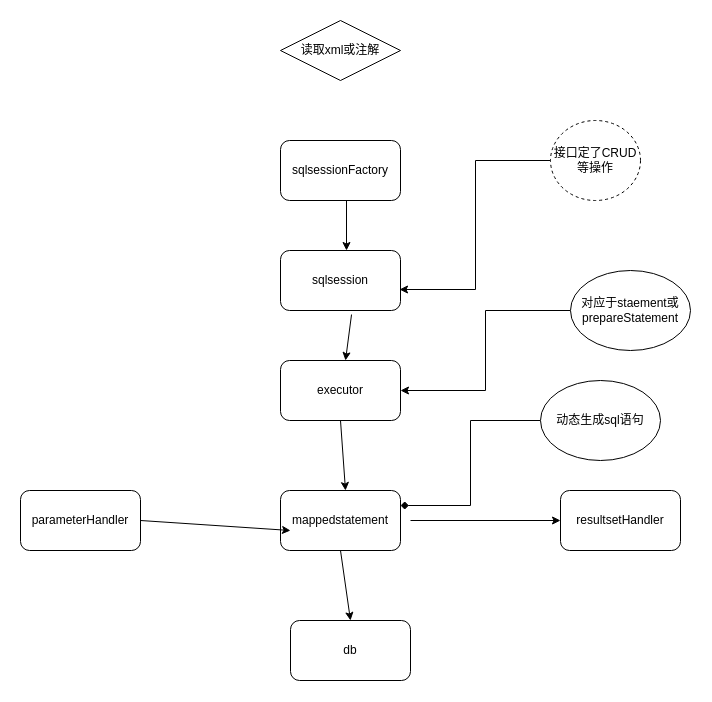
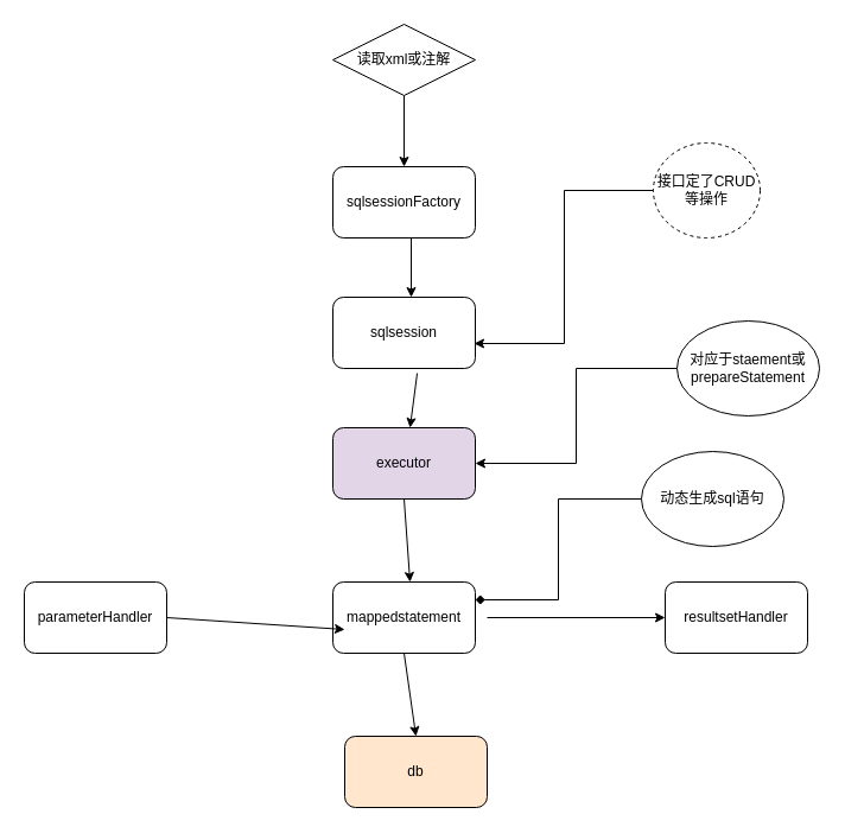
  <mxCell id="0" />
  <mxCell id="1" parent="0" />
+ <mxCell id="2" style="edgeStyle=orthogonalEdgeStyle;rounded=0;orthogonalLoop=1;jettySize=auto;html=1;exitX=0.5;exitY=1;exitDx=0;exitDy=0;" edge="1" parent="1" source="3" target="5"><mxGeometry relative="1" as="geometry" /></mxCell>
  <mxCell id="3" value="读取xml或注解" style="rhombus;whiteSpace=wrap;html=1;" vertex="1" parent="1"><mxGeometry x="280" y="20" width="120" height="60" as="geometry" /></mxCell>
  <mxCell id="4" style="edgeStyle=orthogonalEdgeStyle;rounded=0;orthogonalLoop=1;jettySize=auto;html=1;exitX=0.75;exitY=1;exitDx=0;exitDy=0;entryX=0.75;entryY=0;entryDx=0;entryDy=0;" edge="1" parent="1"><mxGeometry relative="1" as="geometry"><mxPoint x="346" y="200" as="sourcePoint" /><mxPoint x="346" y="250" as="targetPoint" /></mxGeometry></mxCell>
  <mxCell id="5" value="sqlsessionFactory" style="rounded=1;whiteSpace=wrap;html=1;" vertex="1" parent="1"><mxGeometry x="280" y="140" width="120" height="60" as="geometry" /></mxCell>
  <mxCell id="6" value="sqlsession" style="rounded=1;whiteSpace=wrap;html=1;" vertex="1" parent="1"><mxGeometry x="280" y="250" width="120" height="60" as="geometry" /></mxCell>
- <mxCell id="7" value="executor" style="rounded=1;whiteSpace=wrap;html=1;" vertex="1" parent="1"><mxGeometry x="280" y="360" width="120" height="60" as="geometry" /></mxCell>
+ <mxCell id="7" value="executor" style="rounded=1;whiteSpace=wrap;html=1;fillColor=#e1d5e7;" vertex="1" parent="1"><mxGeometry x="280" y="360" width="120" height="60" as="geometry" /></mxCell>
  <mxCell id="8" value="mappedstatement" style="rounded=1;whiteSpace=wrap;html=1;" vertex="1" parent="1"><mxGeometry x="280" y="490" width="120" height="60" as="geometry" /></mxCell>
  <mxCell id="9" value="parameterHandler" style="rounded=1;whiteSpace=wrap;html=1;" vertex="1" parent="1"><mxGeometry x="20" y="490" width="120" height="60" as="geometry" /></mxCell>
  <mxCell id="10" value="resultsetHandler" style="rounded=1;whiteSpace=wrap;html=1;" vertex="1" parent="1"><mxGeometry x="560" y="490" width="120" height="60" as="geometry" /></mxCell>
- <mxCell id="11" value="db" style="rounded=1;whiteSpace=wrap;html=1;" vertex="1" parent="1"><mxGeometry x="290" y="620" width="120" height="60" as="geometry" /></mxCell>
+ <mxCell id="11" value="db" style="rounded=1;whiteSpace=wrap;html=1;fillColor=#ffe6cc;" vertex="1" parent="1"><mxGeometry x="290" y="620" width="120" height="60" as="geometry" /></mxCell>
  <mxCell id="12" value="" style="endArrow=classic;html=1;rounded=0;exitX=0.592;exitY=1.067;exitDx=0;exitDy=0;exitPerimeter=0;" edge="1" parent="1" source="6"><mxGeometry width="50" height="50" relative="1" as="geometry"><mxPoint x="370" y="320" as="sourcePoint" /><mxPoint x="345" y="360" as="targetPoint" /></mxGeometry></mxCell>
  <mxCell id="13" value="" style="endArrow=classic;html=1;rounded=0;exitX=0.5;exitY=1;exitDx=0;exitDy=0;" edge="1" parent="1" source="7"><mxGeometry width="50" height="50" relative="1" as="geometry"><mxPoint x="335" y="430" as="sourcePoint" /><mxPoint x="345" y="490" as="targetPoint" /></mxGeometry></mxCell>
  <mxCell id="14" value="" style="endArrow=classic;html=1;rounded=0;exitX=0.5;exitY=1;exitDx=0;exitDy=0;entryX=0.5;entryY=0;entryDx=0;entryDy=0;" edge="1" parent="1" source="8" target="11"><mxGeometry width="50" height="50" relative="1" as="geometry"><mxPoint x="350" y="560" as="sourcePoint" /><mxPoint x="360" y="620" as="targetPoint" /></mxGeometry></mxCell>
  <mxCell id="15" value="" style="endArrow=classic;html=1;rounded=0;exitX=1;exitY=0.5;exitDx=0;exitDy=0;" edge="1" parent="1" source="9"><mxGeometry width="50" height="50" relative="1" as="geometry"><mxPoint x="280" y="470" as="sourcePoint" /><mxPoint x="290" y="530" as="targetPoint" /></mxGeometry></mxCell>
  <mxCell id="16" value="" style="endArrow=classic;html=1;rounded=0;exitX=0.5;exitY=1;exitDx=0;exitDy=0;entryX=0;entryY=0.5;entryDx=0;entryDy=0;" edge="1" parent="1" target="10"><mxGeometry width="50" height="50" relative="1" as="geometry"><mxPoint x="410" y="520" as="sourcePoint" /><mxPoint x="420" y="580" as="targetPoint" /></mxGeometry></mxCell>
  <mxCell id="17" style="edgeStyle=orthogonalEdgeStyle;rounded=0;orthogonalLoop=1;jettySize=auto;html=1;entryX=0.992;entryY=0.65;entryDx=0;entryDy=0;entryPerimeter=0;" edge="1" parent="1" source="18" target="6"><mxGeometry relative="1" as="geometry" /></mxCell>
  <mxCell id="18" value="接口定了CRUD等操作" style="ellipse;whiteSpace=wrap;html=1;dashed=1;" vertex="1" parent="1"><mxGeometry x="550" y="120" width="90" height="80" as="geometry" /></mxCell>
  <mxCell id="19" style="edgeStyle=orthogonalEdgeStyle;rounded=0;orthogonalLoop=1;jettySize=auto;html=1;entryX=1;entryY=0.5;entryDx=0;entryDy=0;" edge="1" parent="1" source="20" target="7"><mxGeometry relative="1" as="geometry" /></mxCell>
  <mxCell id="20" value="对应于staement或prepareStatement" style="ellipse;whiteSpace=wrap;html=1;" vertex="1" parent="1"><mxGeometry x="570" y="270" width="120" height="80" as="geometry" /></mxCell>
  <mxCell id="21" style="edgeStyle=orthogonalEdgeStyle;rounded=0;orthogonalLoop=1;jettySize=auto;html=1;entryX=1;entryY=0.25;entryDx=0;entryDy=0;endArrow=diamond;" edge="1" parent="1" source="22" target="8"><mxGeometry relative="1" as="geometry" /></mxCell>
  <mxCell id="22" value="动态生成sql语句" style="ellipse;whiteSpace=wrap;html=1;" vertex="1" parent="1"><mxGeometry x="540" y="380" width="120" height="80" as="geometry" /></mxCell>
